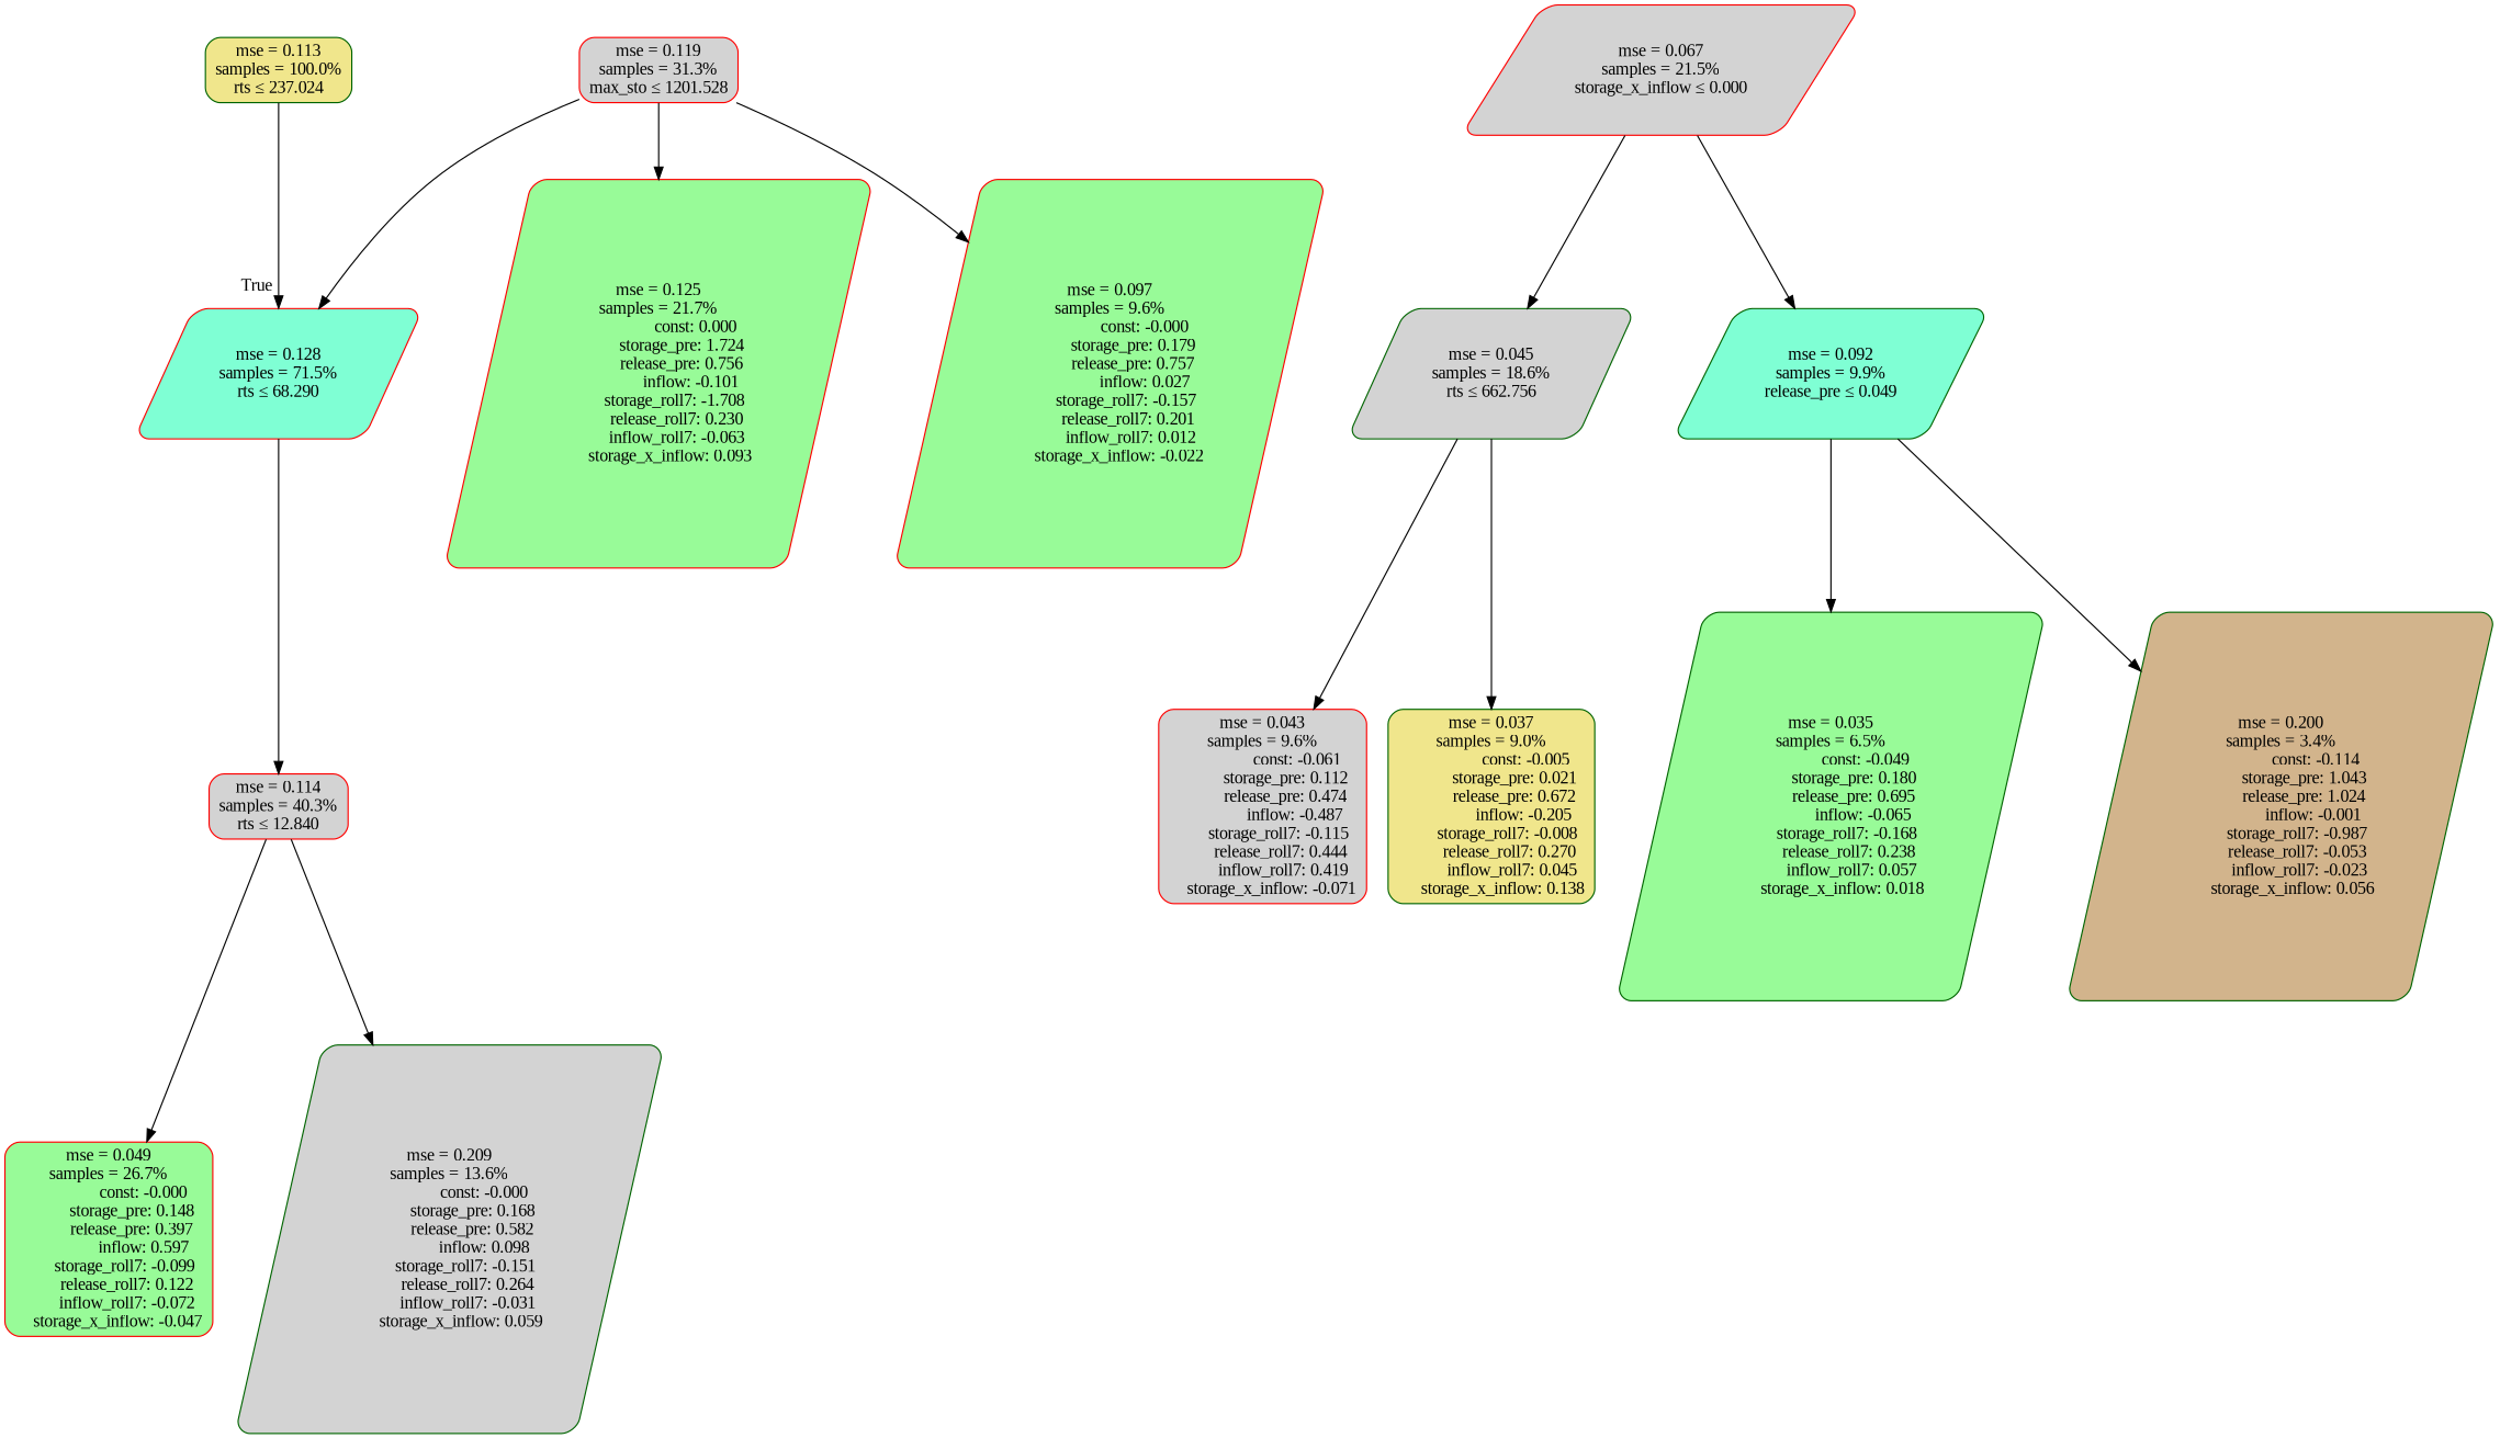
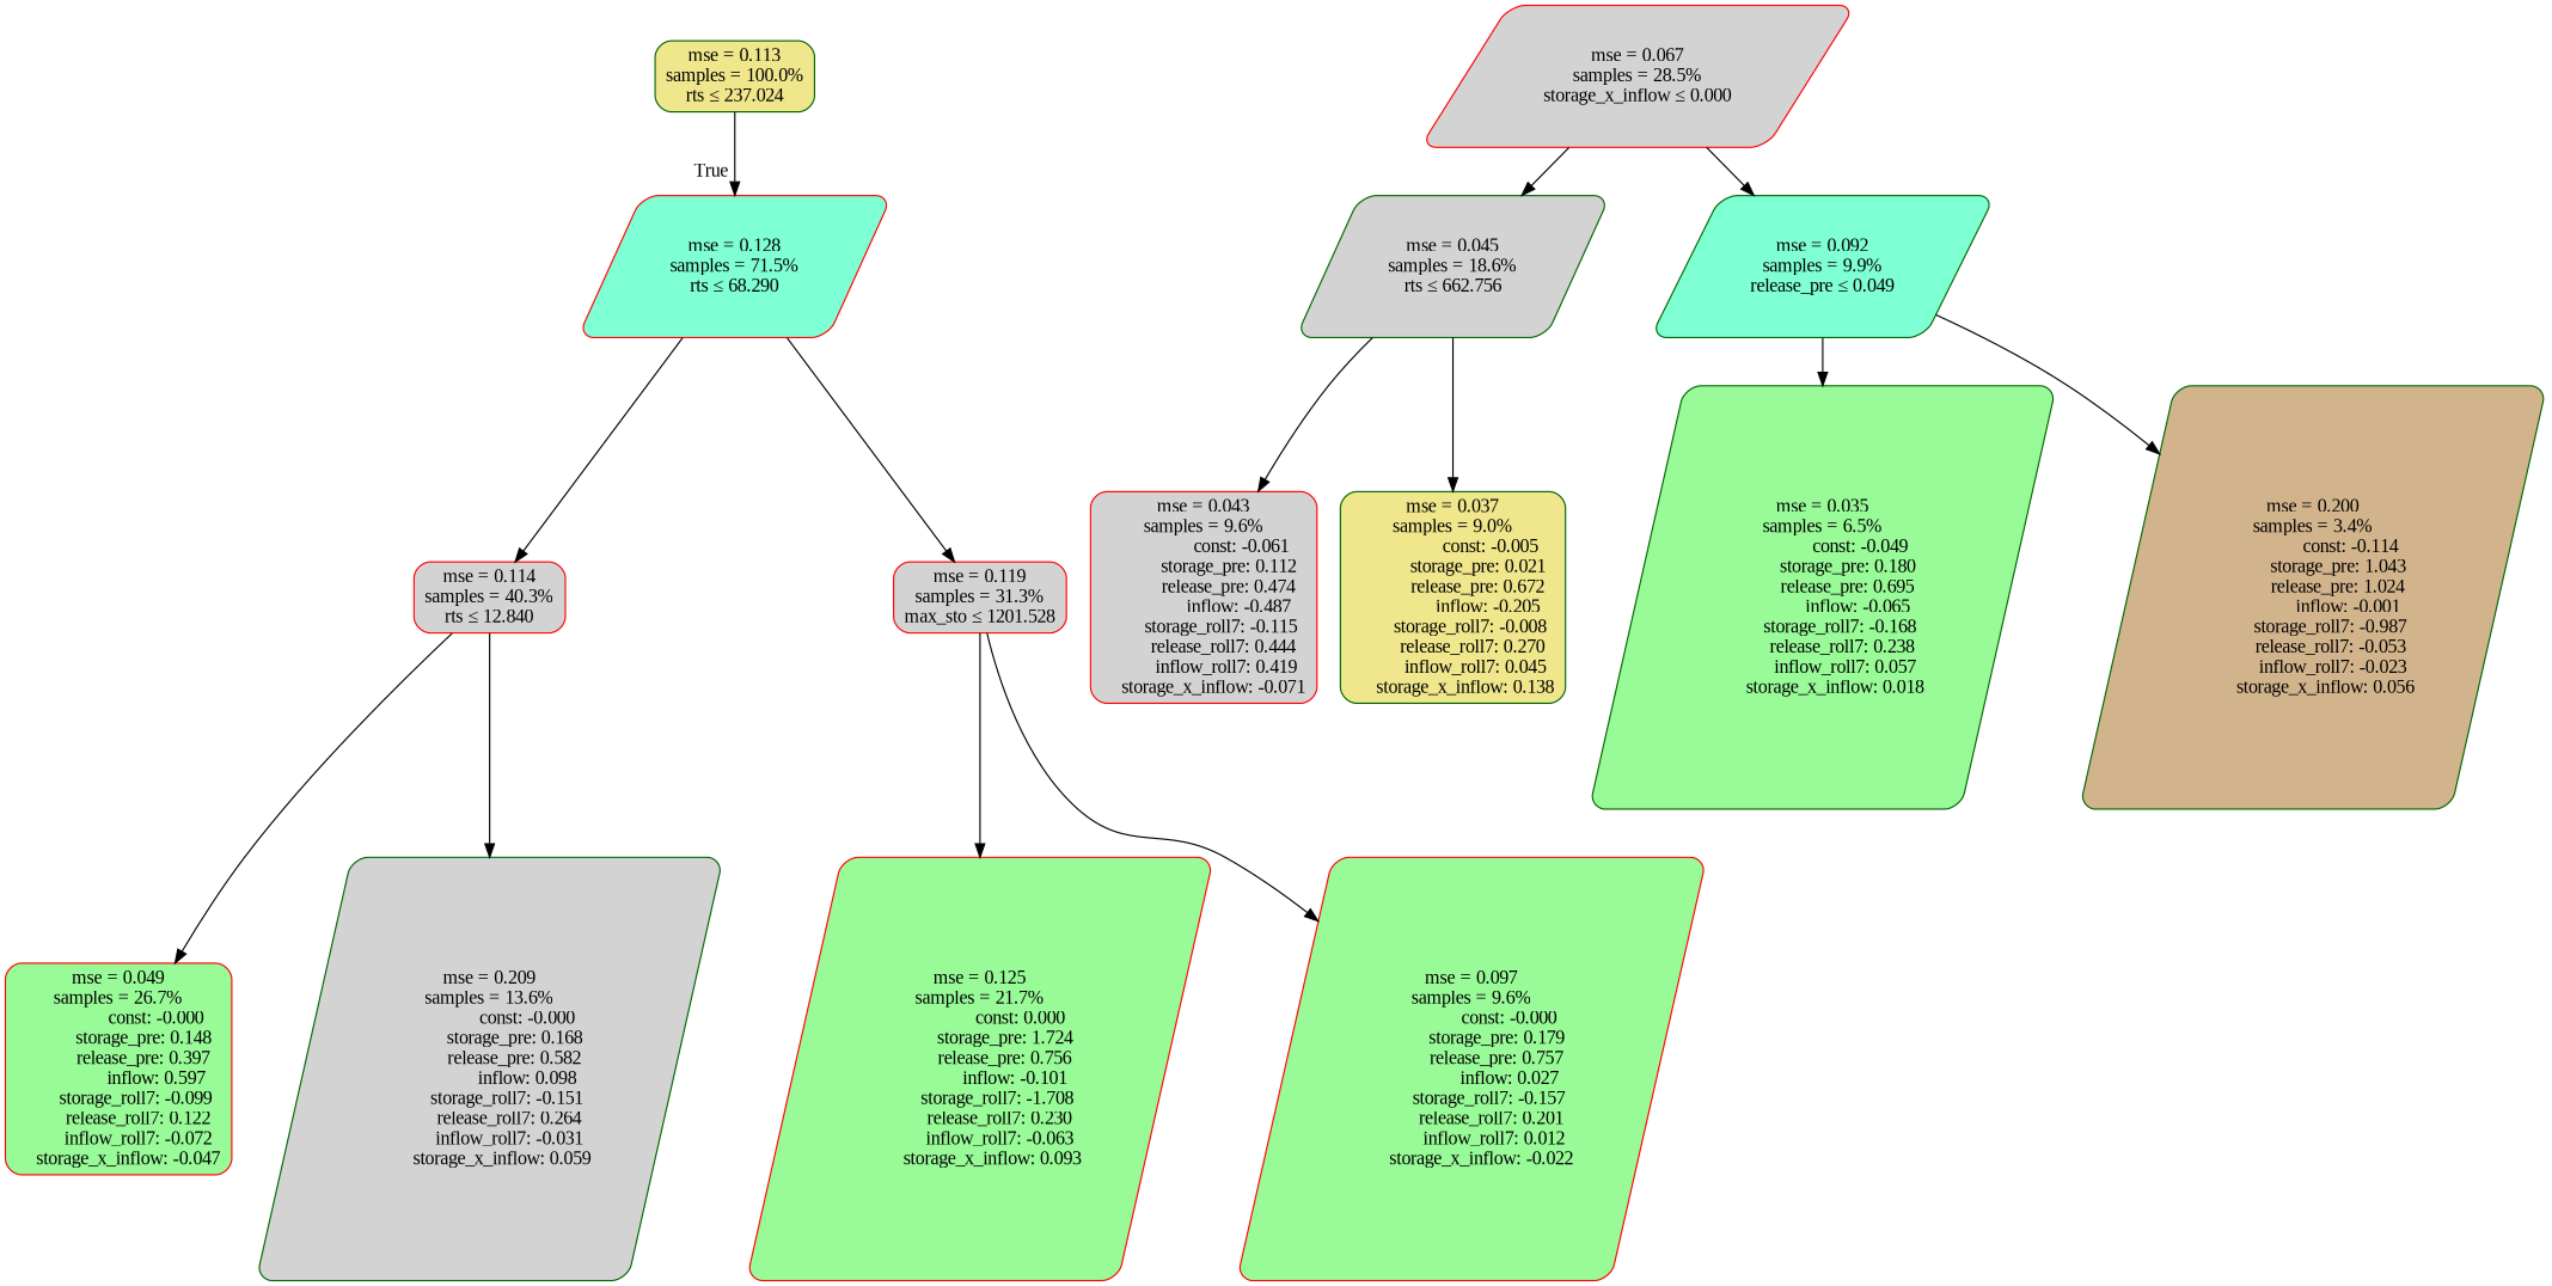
  digraph {
    fontname="Liberation Serif"
    node [color=red fillcolor=lightgrey fontname="Liberation Serif" shape=parallelogram style="filled, rounded"]
    edge [fontname="Liberation Serif"]
    n1 [color=darkgreen fillcolor=khaki label="mse = 0.113\nsamples = 100.0%\nrts &le; 237.024" shape=box]
    n2 [fillcolor=aquamarine label="mse = 0.128\nsamples = 71.5%\nrts &le; 68.290"]
    n3 [label="mse = 0.114\nsamples = 40.3%\nrts &le; 12.840" shape=box]
    n4 [label="mse = 0.119\nsamples = 31.3%\nmax_sto &le; 1201.528" shape=box]
-   n5 [label="mse = 0.067\nsamples = 21.5%\nstorage_x_inflow &le; 0.000"]
+   n5 [label="mse = 0.067\nsamples = 28.5%\nstorage_x_inflow &le; 0.000"]
    n6 [color=darkgreen label="mse = 0.045\nsamples = 18.6%\nrts &le; 662.756"]
    n7 [color=darkgreen fillcolor=aquamarine label="mse = 0.092\nsamples = 9.9%\nrelease_pre &le; 0.049"]
    n8 [fillcolor=palegreen label="mse = 0.049\nsamples = 26.7%\n               const: -0.000\n          storage_pre: 0.148\n          release_pre: 0.397\n               inflow: 0.597\n       storage_roll7: -0.099\n        release_roll7: 0.122\n        inflow_roll7: -0.072\n    storage_x_inflow: -0.047" shape=box]
    n9 [color=darkgreen label="mse = 0.209\nsamples = 13.6%\n               const: -0.000\n          storage_pre: 0.168\n          release_pre: 0.582\n               inflow: 0.098\n       storage_roll7: -0.151\n        release_roll7: 0.264\n        inflow_roll7: -0.031\n     storage_x_inflow: 0.059"]
    n10 [fillcolor=palegreen label="mse = 0.125\nsamples = 21.7%\n                const: 0.000\n          storage_pre: 1.724\n          release_pre: 0.756\n              inflow: -0.101\n       storage_roll7: -1.708\n        release_roll7: 0.230\n        inflow_roll7: -0.063\n     storage_x_inflow: 0.093"]
    n11 [fillcolor=palegreen label="mse = 0.097\nsamples = 9.6%\n               const: -0.000\n          storage_pre: 0.179\n          release_pre: 0.757\n               inflow: 0.027\n       storage_roll7: -0.157\n        release_roll7: 0.201\n         inflow_roll7: 0.012\n    storage_x_inflow: -0.022"]
    n12 [label="mse = 0.043\nsamples = 9.6%\n               const: -0.061\n          storage_pre: 0.112\n          release_pre: 0.474\n              inflow: -0.487\n       storage_roll7: -0.115\n        release_roll7: 0.444\n         inflow_roll7: 0.419\n    storage_x_inflow: -0.071" shape=box]
    n13 [color=darkgreen fillcolor=khaki label="mse = 0.037\nsamples = 9.0%\n               const: -0.005\n          storage_pre: 0.021\n          release_pre: 0.672\n              inflow: -0.205\n       storage_roll7: -0.008\n        release_roll7: 0.270\n         inflow_roll7: 0.045\n     storage_x_inflow: 0.138" shape=box]
    n14 [color=darkgreen fillcolor=palegreen label="mse = 0.035\nsamples = 6.5%\n               const: -0.049\n          storage_pre: 0.180\n          release_pre: 0.695\n              inflow: -0.065\n       storage_roll7: -0.168\n        release_roll7: 0.238\n         inflow_roll7: 0.057\n     storage_x_inflow: 0.018"]
    n15 [color=darkgreen fillcolor=tan label="mse = 0.200\nsamples = 3.4%\n               const: -0.114\n          storage_pre: 1.043\n          release_pre: 1.024\n              inflow: -0.001\n       storage_roll7: -0.987\n       release_roll7: -0.053\n        inflow_roll7: -0.023\n     storage_x_inflow: 0.056"]
    n1 -> n2 [headlabel=True labelangle=45 labeldistance=2.5]
    n2 -> n3
-   n4 -> n2
+   n2 -> n4
    n3 -> n8
    n3 -> n9
    n4 -> n10
    n4 -> n11
    n5 -> n6
    n5 -> n7
    n6 -> n12
    n6 -> n13
    n7 -> n14
    n7 -> n15
  }
